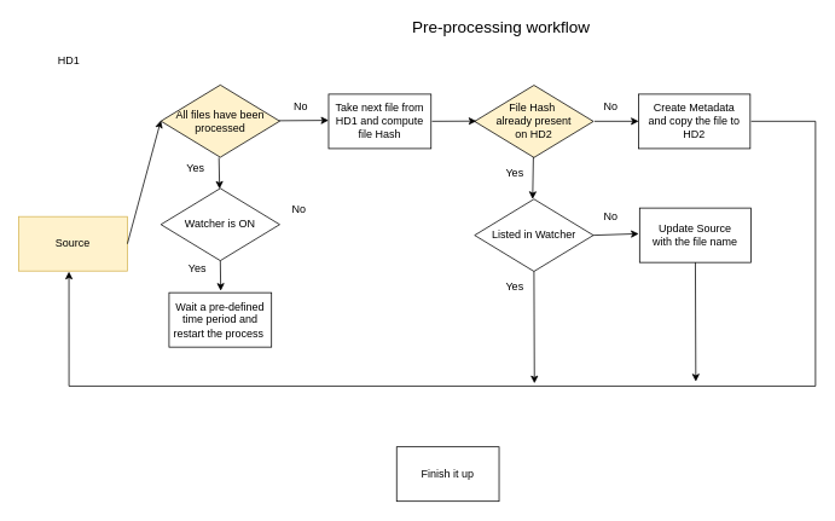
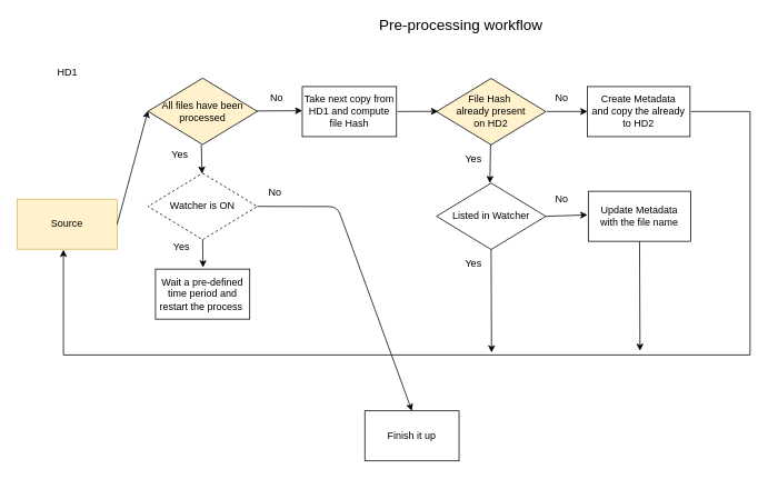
  <mxCell id="0" />
  <mxCell id="1" parent="0" />
- <mxCell id="2" value="Take next file from HD1 and compute file Hash" style="rounded=0;whiteSpace=wrap;html=1;" parent="1" vertex="1"><mxGeometry x="362" y="103.11" width="113" height="60" as="geometry" /></mxCell>
+ <mxCell id="2" value="Take next copy from HD1 and compute file Hash" style="rounded=0;whiteSpace=wrap;html=1;" parent="1" vertex="1"><mxGeometry x="362" y="103.11" width="113" height="60" as="geometry" /></mxCell>
  <mxCell id="3" value="Source" style="rounded=0;whiteSpace=wrap;html=1;fillColor=#fff2cc;strokeColor=#d6b656;" parent="1" vertex="1"><mxGeometry x="20" y="238.11" width="120" height="60" as="geometry" /></mxCell>
- <mxCell id="4" value="HD1" style="text;html=1;align=center;verticalAlign=middle;resizable=0;points=[];autosize=1;" parent="1" vertex="1"><mxGeometry x="58" y="57" width="34" height="18" as="geometry" /></mxCell>
+ <mxCell id="4" value="HD1" style="text;html=1;align=center;verticalAlign=middle;resizable=0;points=[];autosize=1;" parent="1" vertex="1"><mxGeometry x="63" y="77" width="34" height="18" as="geometry" /></mxCell>
  <mxCell id="5" style="edgeStyle=orthogonalEdgeStyle;rounded=0;orthogonalLoop=1;jettySize=auto;html=1;startArrow=none;startFill=0;" parent="1" target="6" edge="1"><mxGeometry relative="1" as="geometry"><mxPoint x="655" y="133" as="sourcePoint" /><Array as="points"><mxPoint x="772" y="133" /><mxPoint x="772" y="133" /></Array></mxGeometry></mxCell>
- <mxCell id="6" value="Create Metadata&lt;br&gt;and copy the file to HD2" style="rounded=0;whiteSpace=wrap;html=1;" parent="1" vertex="1"><mxGeometry x="704" y="103.11" width="123" height="60" as="geometry" /></mxCell>
+ <mxCell id="6" value="Create Metadata&lt;br&gt;and copy the already to HD2" style="rounded=0;whiteSpace=wrap;html=1;" parent="1" vertex="1"><mxGeometry x="704" y="103.11" width="123" height="60" as="geometry" /></mxCell>
  <mxCell id="7" value="&lt;span&gt;File Hash&amp;nbsp;&lt;br&gt;already present&lt;br&gt;on HD2&lt;/span&gt;" style="rhombus;whiteSpace=wrap;html=1;fillColor=#fff2cc;" parent="1" vertex="1"><mxGeometry x="523" y="93.28" width="131" height="79.67" as="geometry" /></mxCell>
  <mxCell id="8" style="edgeStyle=orthogonalEdgeStyle;rounded=0;orthogonalLoop=1;jettySize=auto;html=1;startArrow=none;startFill=0;entryX=0.463;entryY=1.01;entryDx=0;entryDy=0;entryPerimeter=0;" parent="1" target="3" edge="1"><mxGeometry relative="1" as="geometry"><mxPoint x="828" y="133" as="sourcePoint" /><mxPoint x="176" y="238" as="targetPoint" /><Array as="points"><mxPoint x="899" y="133" /><mxPoint x="899" y="425" /><mxPoint x="76" y="425" /></Array></mxGeometry></mxCell>
  <mxCell id="9" value="Yes" style="text;html=1;align=center;verticalAlign=middle;resizable=0;points=[];autosize=1;" parent="1" vertex="1"><mxGeometry x="552" y="182" width="30" height="18" as="geometry" /></mxCell>
  <mxCell id="10" value="&lt;font style=&quot;font-size: 18px&quot;&gt;Pre-processing workflow&lt;/font&gt;" style="text;html=1;align=center;verticalAlign=middle;resizable=0;points=[];autosize=1;" parent="1" vertex="1"><mxGeometry x="449" y="20" width="206" height="20" as="geometry" /></mxCell>
  <mxCell id="11" value="No" style="text;html=1;align=center;verticalAlign=middle;resizable=0;points=[];autosize=1;" vertex="1" parent="1"><mxGeometry x="660" y="108" width="25" height="18" as="geometry" /></mxCell>
- <mxCell id="12" value="Update Source &lt;br&gt;with the file name" style="rounded=0;whiteSpace=wrap;html=1;" vertex="1" parent="1"><mxGeometry x="705" y="228.68" width="123" height="60" as="geometry" /></mxCell>
+ <mxCell id="12" value="Update Metadata &lt;br&gt;with the file name" style="rounded=0;whiteSpace=wrap;html=1;" vertex="1" parent="1"><mxGeometry x="705" y="228.68" width="123" height="60" as="geometry" /></mxCell>
  <mxCell id="13" value="Listed in Watcher" style="rhombus;whiteSpace=wrap;html=1;" vertex="1" parent="1"><mxGeometry x="523" y="218.84" width="131" height="79.67" as="geometry" /></mxCell>
  <mxCell id="14" value="" style="endArrow=classic;html=1;" edge="1" parent="1" source="7"><mxGeometry width="50" height="50" relative="1" as="geometry"><mxPoint x="637" y="169" as="sourcePoint" /><mxPoint x="587" y="218.84" as="targetPoint" /></mxGeometry></mxCell>
  <mxCell id="15" value="Yes" style="text;html=1;align=center;verticalAlign=middle;resizable=0;points=[];autosize=1;" vertex="1" parent="1"><mxGeometry x="552" y="307" width="30" height="18" as="geometry" /></mxCell>
  <mxCell id="16" value="" style="endArrow=classic;html=1;exitX=1;exitY=0.5;exitDx=0;exitDy=0;" edge="1" parent="1" source="13"><mxGeometry width="50" height="50" relative="1" as="geometry"><mxPoint x="661" y="307" as="sourcePoint" /><mxPoint x="704" y="257" as="targetPoint" /></mxGeometry></mxCell>
  <mxCell id="17" value="No" style="text;html=1;align=center;verticalAlign=middle;resizable=0;points=[];autosize=1;" vertex="1" parent="1"><mxGeometry x="660" y="228.68" width="25" height="18" as="geometry" /></mxCell>
  <mxCell id="18" value="All files have been processed" style="rhombus;whiteSpace=wrap;html=1;fillColor=#fff2cc;" vertex="1" parent="1"><mxGeometry x="177" y="93" width="131" height="79.67" as="geometry" /></mxCell>
  <mxCell id="19" value="" style="endArrow=classic;html=1;" edge="1" parent="1"><mxGeometry width="50" height="50" relative="1" as="geometry"><mxPoint x="476" y="133" as="sourcePoint" /><mxPoint x="525" y="132.83" as="targetPoint" /></mxGeometry></mxCell>
  <mxCell id="20" value="" style="endArrow=classic;html=1;" edge="1" parent="1" source="18"><mxGeometry width="50" height="50" relative="1" as="geometry"><mxPoint x="312" y="182" as="sourcePoint" /><mxPoint x="362" y="132" as="targetPoint" /></mxGeometry></mxCell>
  <mxCell id="21" value="No" style="text;html=1;align=center;verticalAlign=middle;resizable=0;points=[];autosize=1;" vertex="1" parent="1"><mxGeometry x="318" y="108" width="25" height="18" as="geometry" /></mxCell>
  <mxCell id="22" value="" style="endArrow=classic;html=1;exitX=1;exitY=0.5;exitDx=0;exitDy=0;" edge="1" parent="1" source="3"><mxGeometry width="50" height="50" relative="1" as="geometry"><mxPoint x="127" y="182" as="sourcePoint" /><mxPoint x="177" y="132" as="targetPoint" /></mxGeometry></mxCell>
- <mxCell id="23" value="Watcher is ON" style="rhombus;whiteSpace=wrap;html=1;" vertex="1" parent="1"><mxGeometry x="177" y="207" width="131" height="79.67" as="geometry" /></mxCell>
+ <mxCell id="23" value="Watcher is ON" style="rhombus;whiteSpace=wrap;html=1;dashed=1;" vertex="1" parent="1"><mxGeometry x="177" y="207" width="131" height="79.67" as="geometry" /></mxCell>
  <mxCell id="24" value="" style="endArrow=classic;html=1;" edge="1" parent="1" target="23"><mxGeometry width="50" height="50" relative="1" as="geometry"><mxPoint x="241" y="173" as="sourcePoint" /><mxPoint x="470" y="259" as="targetPoint" /></mxGeometry></mxCell>
+ <mxCell id="25" value="" style="endArrow=classic;html=1;exitX=1;exitY=0.5;exitDx=0;exitDy=0;entryX=0.5;entryY=0;entryDx=0;entryDy=0;" edge="1" parent="1" source="23" target="26"><mxGeometry width="50" height="50" relative="1" as="geometry"><mxPoint x="420" y="316" as="sourcePoint" /><mxPoint x="349" y="247" as="targetPoint" /><Array as="points"><mxPoint x="404" y="247" /></Array></mxGeometry></mxCell>
  <mxCell id="26" value="Finish it up" style="rounded=0;whiteSpace=wrap;html=1;" vertex="1" parent="1"><mxGeometry x="437" y="492" width="113" height="60" as="geometry" /></mxCell>
  <mxCell id="27" value="No" style="text;html=1;align=center;verticalAlign=middle;resizable=0;points=[];autosize=1;" vertex="1" parent="1"><mxGeometry x="316" y="221" width="25" height="18" as="geometry" /></mxCell>
  <mxCell id="28" value="" style="endArrow=classic;html=1;exitX=0.5;exitY=1;exitDx=0;exitDy=0;" edge="1" parent="1" source="23"><mxGeometry width="50" height="50" relative="1" as="geometry"><mxPoint x="420" y="329" as="sourcePoint" /><mxPoint x="243" y="320" as="targetPoint" /></mxGeometry></mxCell>
  <mxCell id="29" value="Yes" style="text;html=1;align=center;verticalAlign=middle;resizable=0;points=[];autosize=1;" vertex="1" parent="1"><mxGeometry x="202" y="286.67" width="30" height="18" as="geometry" /></mxCell>
  <mxCell id="30" value="Wait a pre-defined time period and restart the process&amp;nbsp;" style="rounded=0;whiteSpace=wrap;html=1;" vertex="1" parent="1"><mxGeometry x="186" y="322" width="113" height="60" as="geometry" /></mxCell>
  <mxCell id="31" value="" style="endArrow=classic;html=1;exitX=0.5;exitY=1;exitDx=0;exitDy=0;" edge="1" parent="1" source="13"><mxGeometry width="50" height="50" relative="1" as="geometry"><mxPoint x="603" y="432" as="sourcePoint" /><mxPoint x="589" y="422" as="targetPoint" /></mxGeometry></mxCell>
  <mxCell id="32" value="" style="endArrow=classic;html=1;exitX=0.5;exitY=1;exitDx=0;exitDy=0;" edge="1" parent="1" source="12"><mxGeometry width="50" height="50" relative="1" as="geometry"><mxPoint x="603" y="432" as="sourcePoint" /><mxPoint x="767" y="420" as="targetPoint" /></mxGeometry></mxCell>
  <mxCell id="33" value="Yes" style="text;html=1;align=center;verticalAlign=middle;resizable=0;points=[];autosize=1;" vertex="1" parent="1"><mxGeometry x="200" y="176" width="30" height="18" as="geometry" /></mxCell>
